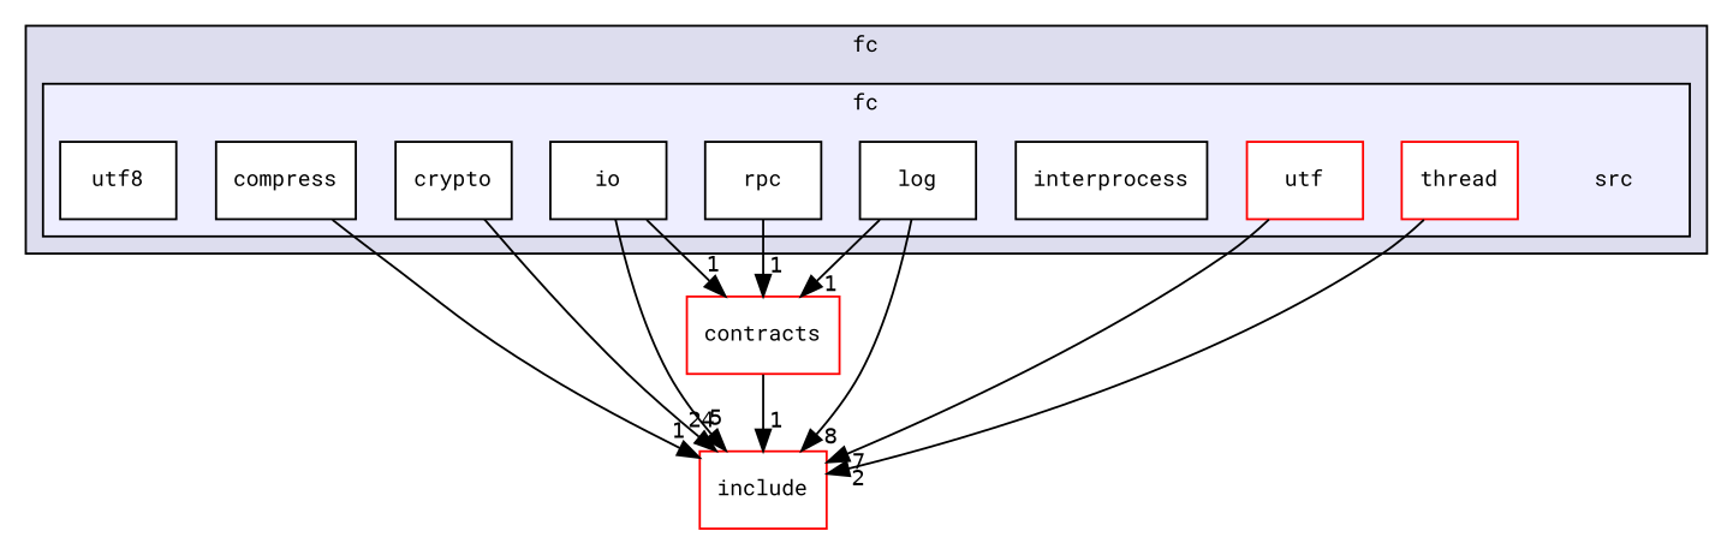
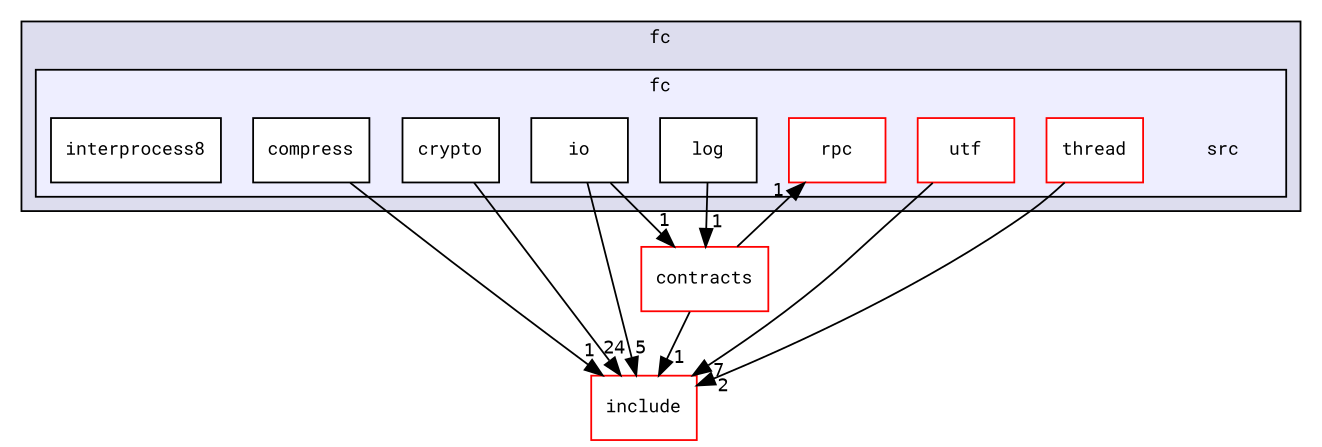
  digraph {
    compound=true
    fontname="Roboto Mono"
    node [fontname="Roboto Mono" fontsize=10 shape=box color=black fillcolor=white style=filled]
    edge [fontname="Roboto Mono" headlabel=1 labeldistance=1.5 labelfontname=Helvetica labelfontsize=10]
    n1 [label=src shape=plaintext color="" fillcolor="" style=""]
    n2 [label=compress]
    n3 [label=crypto]
-   n4 [label=interprocess]
    n5 [label=io]
    n6 [label=log]
    n7 [color=red label=utf]
-   n8 [label=rpc]
+   n8 [color=red label=rpc]
    n9 [color=red label=thread]
-   n10 [label=utf8]
+   n10 [label=interprocess8]
    n11 [color=red label=include]
    n12 [color=red label=contracts]
    subgraph cluster_1 {
      bgcolor="#ddddee"
      fontsize=10
      label=fc
      pencolor=black
      subgraph cluster_2 {
        bgcolor="#eeeeff"
        fontsize=10
        label=fc
        pencolor=black
        n1
        n2
        n3
-       n4
        n5
        n6
        n7
        n8
        n9
        n10
      }
    }
    n2 -> n11
    n3 -> n11 [headlabel=24]
    n5 -> n11 [headlabel=5]
    n5 -> n12
-   n6 -> n11 [headlabel=8]
    n6 -> n12
    n7 -> n11 [headlabel=7]
-   n8 -> n12
+   n12 -> n8
    n9 -> n11 [headlabel=2]
    n12 -> n11
  }
